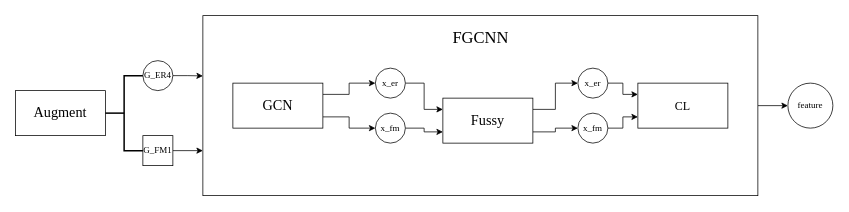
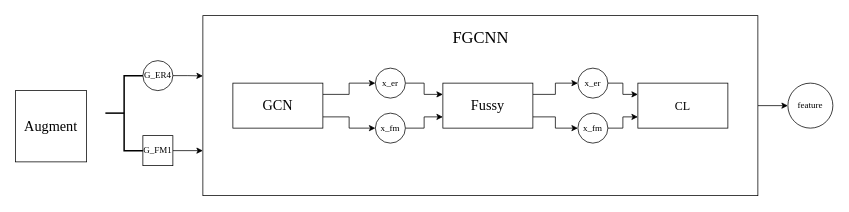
  <mxCell id="0" />
  <mxCell id="1" parent="0" />
  <mxCell id="2" style="edgeStyle=orthogonalEdgeStyle;rounded=0;orthogonalLoop=1;jettySize=auto;html=1;exitX=1;exitY=0.5;exitDx=0;exitDy=0;" edge="1" parent="1" source="3" target="26"><mxGeometry relative="1" as="geometry"><mxPoint x="1130" y="140.111" as="targetPoint" /></mxGeometry></mxCell>
  <mxCell id="3" value="" style="rounded=0;whiteSpace=wrap;html=1;fontFamily=Times New Roman;" vertex="1" parent="1"><mxGeometry x="270" y="20" width="740" height="240" as="geometry" /></mxCell>
  <mxCell id="4" style="edgeStyle=orthogonalEdgeStyle;rounded=0;orthogonalLoop=1;jettySize=auto;html=1;exitX=1;exitY=0.75;exitDx=0;exitDy=0;entryX=0;entryY=0.5;entryDx=0;entryDy=0;" edge="1" parent="1" source="6" target="23"><mxGeometry relative="1" as="geometry" /></mxCell>
  <mxCell id="5" style="edgeStyle=orthogonalEdgeStyle;rounded=0;orthogonalLoop=1;jettySize=auto;html=1;exitX=1;exitY=0.25;exitDx=0;exitDy=0;entryX=0;entryY=0.5;entryDx=0;entryDy=0;" edge="1" parent="1" source="6" target="18"><mxGeometry relative="1" as="geometry" /></mxCell>
  <mxCell id="6" value="&lt;font style=&quot;font-size: 19px;&quot;&gt;GCN&lt;/font&gt;" style="rounded=0;whiteSpace=wrap;html=1;fontFamily=Times New Roman;" vertex="1" parent="1"><mxGeometry x="310" y="110" width="120" height="60" as="geometry" /></mxCell>
  <mxCell id="7" value="" style="edgeStyle=orthogonalEdgeStyle;rounded=0;orthogonalLoop=1;jettySize=auto;html=1;exitX=1;exitY=0.25;exitDx=0;exitDy=0;" edge="1" parent="1" source="9" target="20"><mxGeometry relative="1" as="geometry" /></mxCell>
  <mxCell id="8" value="" style="edgeStyle=orthogonalEdgeStyle;rounded=0;orthogonalLoop=1;jettySize=auto;html=1;exitX=1;exitY=0.75;exitDx=0;exitDy=0;" edge="1" parent="1" source="9" target="25"><mxGeometry relative="1" as="geometry" /></mxCell>
- <mxCell id="9" value="&lt;font style=&quot;font-size: 19px;&quot;&gt;Fussy&lt;/font&gt;" style="rounded=0;whiteSpace=wrap;html=1;fontFamily=Times New Roman;" vertex="1" parent="1"><mxGeometry x="590" y="130" width="120" height="60" as="geometry" /></mxCell>
- <mxCell id="10" value="&lt;font style=&quot;font-size: 19px;&quot;&gt;Augment&lt;/font&gt;" style="rounded=0;whiteSpace=wrap;html=1;fontFamily=Times New Roman;" vertex="1" parent="1"><mxGeometry x="20" y="120" width="120" height="60" as="geometry" /></mxCell>
+ <mxCell id="9" value="&lt;font style=&quot;font-size: 19px;&quot;&gt;Fussy&lt;/font&gt;" style="rounded=0;whiteSpace=wrap;html=1;fontFamily=Times New Roman;" vertex="1" parent="1"><mxGeometry x="590" y="110" width="120" height="60" as="geometry" /></mxCell>
+ <mxCell id="10" value="&lt;font style=&quot;font-size: 19px;&quot;&gt;Augment&lt;/font&gt;" style="rounded=0;whiteSpace=wrap;html=1;fontFamily=Times New Roman;" vertex="1" parent="1"><mxGeometry x="20" y="120" width="95" height="95" as="geometry" /></mxCell>
  <mxCell id="11" value="G_ER4" style="ellipse;whiteSpace=wrap;html=1;aspect=fixed;fontFamily=Times New Roman;" vertex="1" parent="1"><mxGeometry x="190" y="80" width="40" height="40" as="geometry" /></mxCell>
  <mxCell id="12" value="" style="edgeStyle=orthogonalEdgeStyle;rounded=0;orthogonalLoop=1;jettySize=auto;html=1;entryX=0;entryY=0.75;entryDx=0;entryDy=0;" edge="1" parent="1" source="13" target="3"><mxGeometry relative="1" as="geometry" /></mxCell>
  <mxCell id="13" value="G_FM1" style="whiteSpace=wrap;html=1;aspect=fixed;fontFamily=Times New Roman;rounded=0;" vertex="1" parent="1"><mxGeometry x="190" y="180" width="40" height="40" as="geometry" /></mxCell>
  <mxCell id="14" value="" style="strokeWidth=2;html=1;shape=mxgraph.flowchart.annotation_2;align=left;labelPosition=right;pointerEvents=1;fontFamily=Times New Roman;" vertex="1" parent="1"><mxGeometry x="140" y="100" width="50" height="100" as="geometry" /></mxCell>
  <mxCell id="15" style="edgeStyle=orthogonalEdgeStyle;rounded=0;orthogonalLoop=1;jettySize=auto;html=1;exitX=1;exitY=0.5;exitDx=0;exitDy=0;entryX=0;entryY=0.335;entryDx=0;entryDy=0;entryPerimeter=0;" edge="1" parent="1" source="11" target="3"><mxGeometry relative="1" as="geometry" /></mxCell>
  <mxCell id="16" value="&lt;font style=&quot;font-size: 22px;&quot;&gt;FGCNN&lt;/font&gt;" style="text;html=1;align=center;verticalAlign=middle;resizable=0;points=[];autosize=1;strokeColor=none;fillColor=none;fontFamily=Times New Roman;" vertex="1" parent="1"><mxGeometry x="590" y="30" width="100" height="40" as="geometry" /></mxCell>
  <mxCell id="17" value="" style="edgeStyle=orthogonalEdgeStyle;rounded=0;orthogonalLoop=1;jettySize=auto;html=1;entryX=0;entryY=0.25;entryDx=0;entryDy=0;" edge="1" parent="1" source="18" target="9"><mxGeometry relative="1" as="geometry" /></mxCell>
  <mxCell id="18" value="x_er" style="ellipse;whiteSpace=wrap;html=1;aspect=fixed;fontFamily=Times New Roman;" vertex="1" parent="1"><mxGeometry x="500" y="90" width="40" height="40" as="geometry" /></mxCell>
  <mxCell id="19" value="" style="edgeStyle=orthogonalEdgeStyle;rounded=0;orthogonalLoop=1;jettySize=auto;html=1;entryX=0;entryY=0.25;entryDx=0;entryDy=0;" edge="1" parent="1" source="20" target="21"><mxGeometry relative="1" as="geometry" /></mxCell>
  <mxCell id="20" value="x_er" style="ellipse;whiteSpace=wrap;html=1;aspect=fixed;fontFamily=Times New Roman;" vertex="1" parent="1"><mxGeometry x="770" y="90" width="40" height="40" as="geometry" /></mxCell>
  <mxCell id="21" value="&lt;font style=&quot;font-size: 16px;&quot;&gt;CL&lt;/font&gt;" style="rounded=0;whiteSpace=wrap;html=1;fontFamily=Times New Roman;" vertex="1" parent="1"><mxGeometry x="850" y="110" width="120" height="60" as="geometry" /></mxCell>
  <mxCell id="22" value="" style="edgeStyle=orthogonalEdgeStyle;rounded=0;orthogonalLoop=1;jettySize=auto;html=1;entryX=0;entryY=0.75;entryDx=0;entryDy=0;" edge="1" parent="1" source="23" target="9"><mxGeometry relative="1" as="geometry" /></mxCell>
  <mxCell id="23" value="x_fm" style="ellipse;whiteSpace=wrap;html=1;aspect=fixed;fontFamily=Times New Roman;" vertex="1" parent="1"><mxGeometry x="500" y="150" width="40" height="40" as="geometry" /></mxCell>
  <mxCell id="24" value="" style="edgeStyle=orthogonalEdgeStyle;rounded=0;orthogonalLoop=1;jettySize=auto;html=1;entryX=0;entryY=0.75;entryDx=0;entryDy=0;" edge="1" parent="1" source="25" target="21"><mxGeometry relative="1" as="geometry" /></mxCell>
  <mxCell id="25" value="x_fm" style="ellipse;whiteSpace=wrap;html=1;aspect=fixed;fontFamily=Times New Roman;" vertex="1" parent="1"><mxGeometry x="770" y="150" width="40" height="40" as="geometry" /></mxCell>
  <mxCell id="26" value="feature" style="ellipse;whiteSpace=wrap;html=1;aspect=fixed;fontFamily=Times New Roman;" vertex="1" parent="1"><mxGeometry x="1050" y="110" width="60" height="60" as="geometry" /></mxCell>
